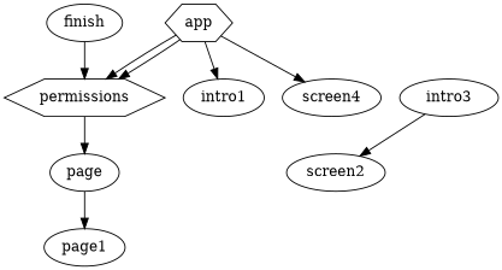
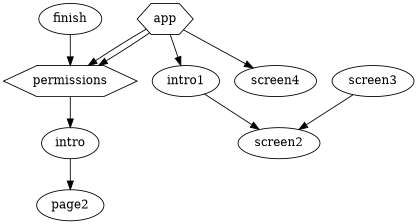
  digraph {
    schemaFileName="targets-test01-schema"
    targetsFileName="targets-test01-targets"
    app [resultType="ru.kode.test.app.FlowResult" shape=hexagon type=flow]
    permissions [resultType="ru.kode.test.permissions.PermissionFlowResult" shape=hexagon type=flow]
    n3 [label=intro1]
    screen4
-   intro [label=page]
+   intro
    screen2
-   page1
+   page1 [label=page2]
    finish
-   screen3 [label=intro3]
+   screen3
    app -> permissions
    app -> permissions
    app -> n3
    app -> screen4
    permissions -> intro
+   n3 -> screen2
    intro -> page1
    finish -> permissions
    screen3 -> screen2
  }
